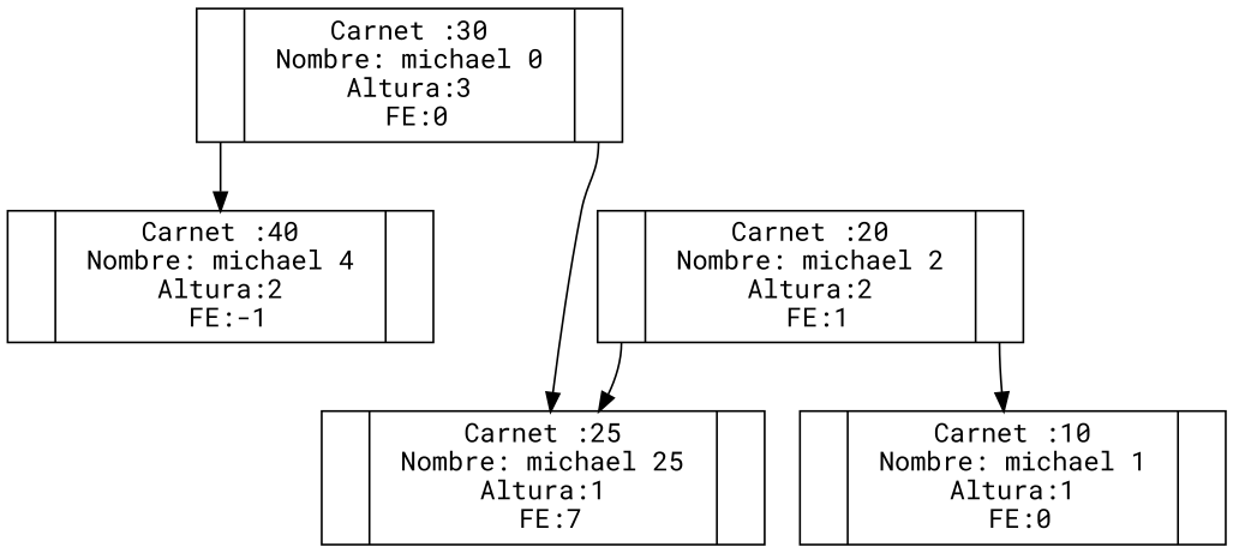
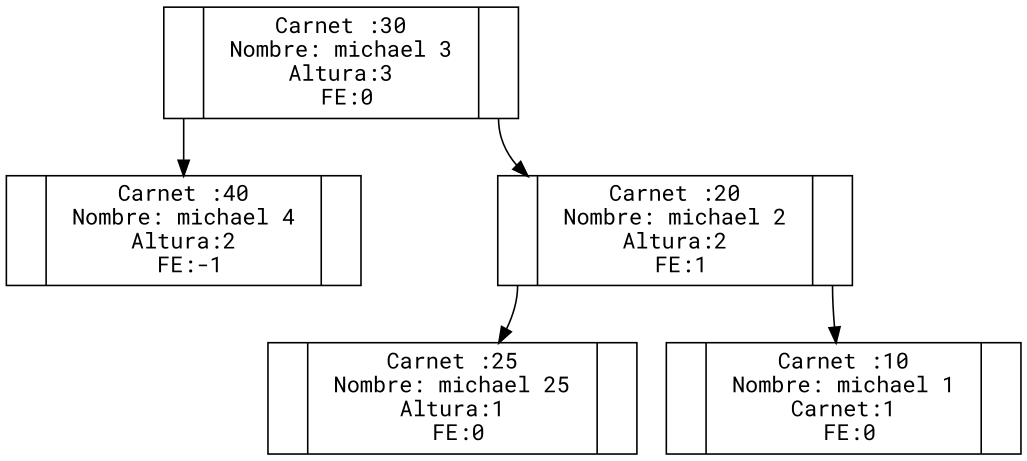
  digraph {
    fontname="Roboto Mono"
    node [fontname="Roboto Mono" shape=record]
    edge [fontname="Roboto Mono" tailport=C1]
-   n1 [label="<C0>|Carnet :30\n Nombre: michael 0 \n Altura:3 \n FE:0 |<C1>  "]
+   n1 [label="<C0>|Carnet :30\n Nombre: michael 3 \n Altura:3 \n FE:0 |<C1>  "]
    n2 [label="<C0>|Carnet :20\n Nombre: michael 2 \n Altura:2 \n FE:1 |<C1>  "]
    n3 [label="<C0>|Carnet :40\n Nombre: michael 4 \n Altura:2 \n FE:-1 |<C1>  "]
-   n4 [label="<C0>|Carnet :10\n Nombre: michael 1 \n Altura:1 \n FE:0 |<C1>  "]
-   n5 [label="<C0>|Carnet :25\n Nombre: michael 25 \n Altura:1 \n FE:7 |<C1>  "]
-   n1 -> n5
+   n4 [label="<C0>|Carnet :10\n Nombre: michael 1 \n Carnet:1 \n FE:0 |<C1>  "]
+   n5 [label="<C0>|Carnet :25\n Nombre: michael 25 \n Altura:1 \n FE:0 |<C1>  "]
+   n1 -> n2
    n1 -> n3 [tailport=C0]
    n2 -> n4
    n2 -> n5 [tailport=C0]
  }
